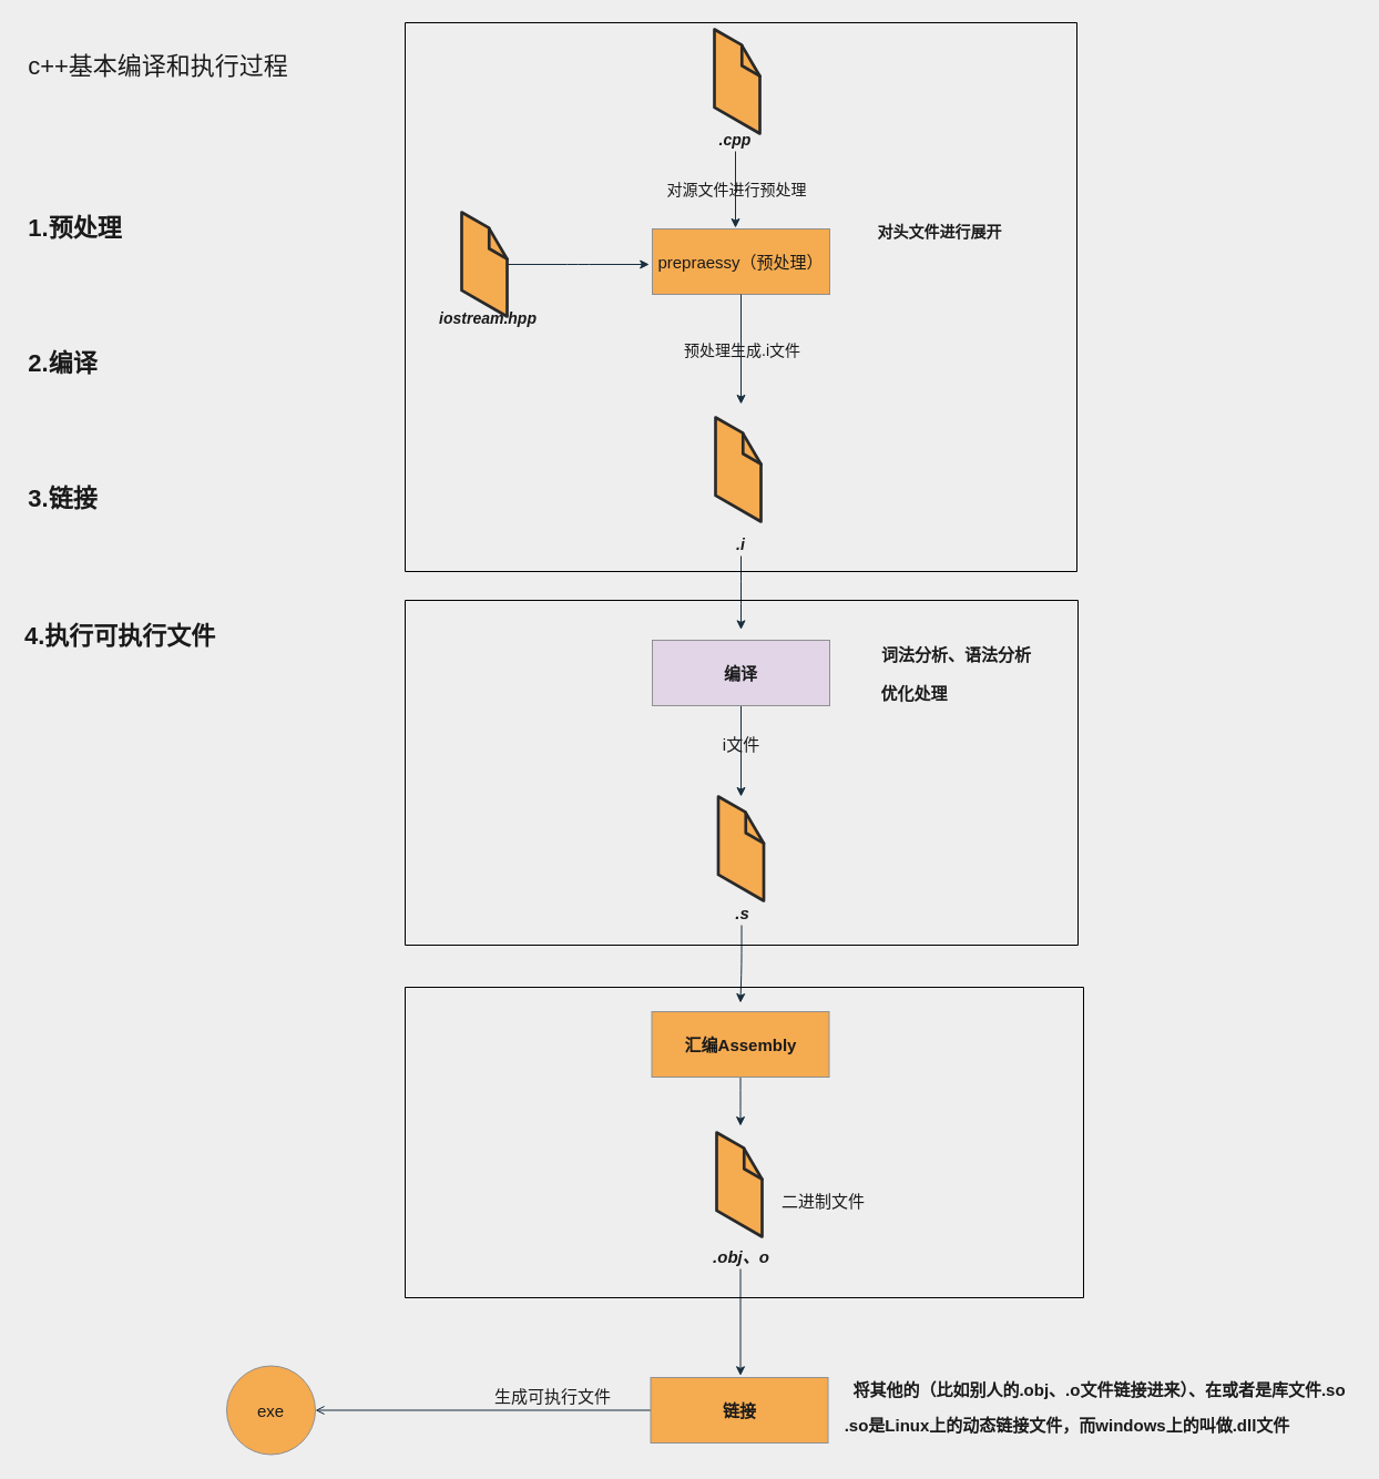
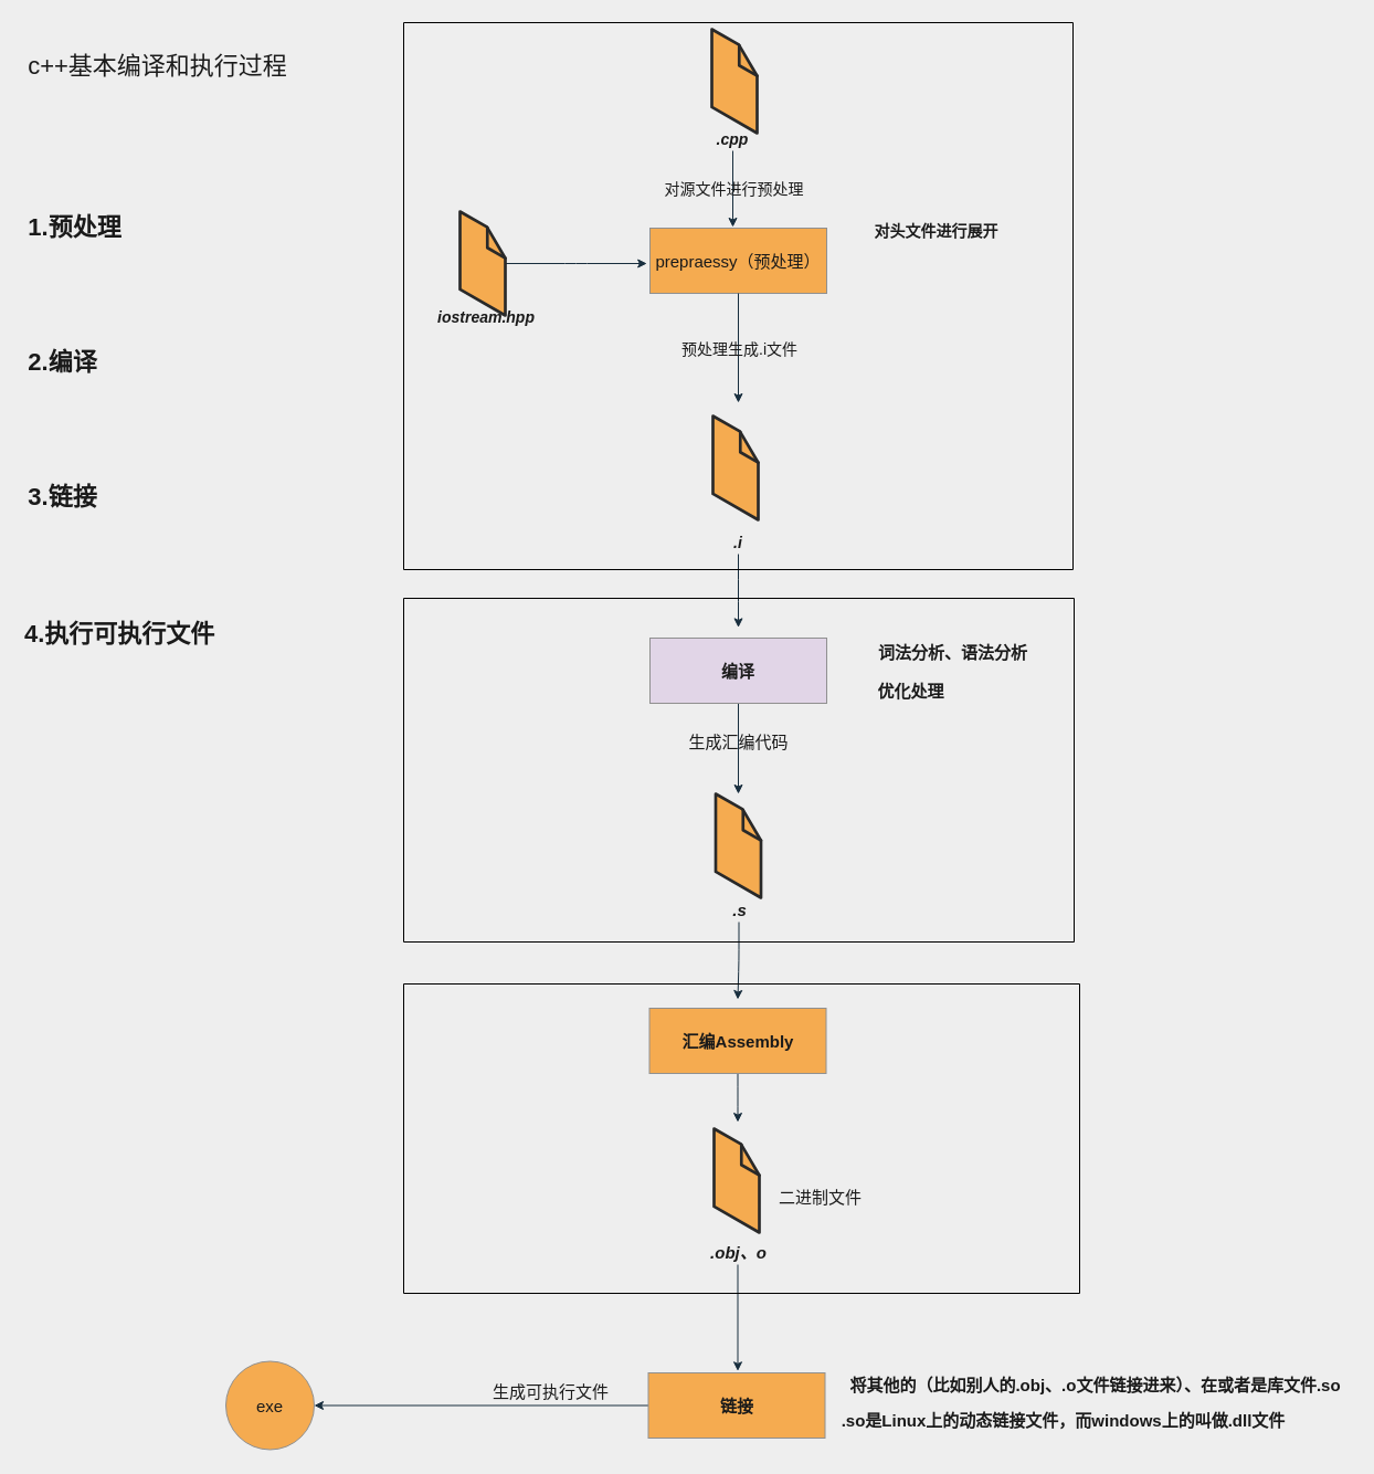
  <mxCell id="0" />
  <mxCell id="1" parent="0" />
  <mxCell id="2" value="&lt;font style=&quot;font-size: 22px&quot;&gt;c++基本编译和执行过程&lt;/font&gt;" style="text;html=1;align=center;verticalAlign=middle;resizable=0;points=[];autosize=1;strokeColor=none;fillColor=none;fontColor=#1A1A1A;" parent="1" vertex="1"><mxGeometry x="20" y="49" width="244" height="22" as="geometry" /></mxCell>
  <mxCell id="3" value="&lt;span style=&quot;font-weight: 700&quot;&gt;1.预处理&lt;/span&gt;" style="text;html=1;align=center;verticalAlign=middle;resizable=0;points=[];autosize=1;strokeColor=none;fillColor=none;fontSize=22;fontColor=#1A1A1A;" parent="1" vertex="1"><mxGeometry x="20" y="191" width="94" height="30" as="geometry" /></mxCell>
  <mxCell id="4" value="&lt;span style=&quot;font-weight: 700&quot;&gt;2.编译&lt;/span&gt;" style="text;html=1;align=center;verticalAlign=middle;resizable=0;points=[];autosize=1;strokeColor=none;fillColor=none;fontSize=22;fontColor=#1A1A1A;" parent="1" vertex="1"><mxGeometry x="20" y="313" width="72" height="30" as="geometry" /></mxCell>
  <mxCell id="5" value="&lt;span style=&quot;font-weight: 700&quot;&gt;3.链接&lt;/span&gt;" style="text;html=1;align=center;verticalAlign=middle;resizable=0;points=[];autosize=1;strokeColor=none;fillColor=none;fontSize=22;fontColor=#1A1A1A;" parent="1" vertex="1"><mxGeometry x="20" y="435" width="72" height="30" as="geometry" /></mxCell>
  <mxCell id="6" value="&lt;span style=&quot;color: rgb(26 , 26 , 26) ; font-family: &amp;#34;helvetica&amp;#34; ; font-size: 22px ; font-style: normal ; font-weight: 700 ; letter-spacing: normal ; text-align: center ; text-indent: 0px ; text-transform: none ; word-spacing: 0px ; display: inline ; float: none&quot;&gt;4.执行可执行文件&lt;/span&gt;" style="text;whiteSpace=wrap;html=1;fontSize=22;fontColor=#1A1A1A;" parent="1" vertex="1"><mxGeometry x="20" y="554" width="187.2" height="28" as="geometry" /></mxCell>
  <mxCell id="7" value="" style="verticalLabelPosition=bottom;html=1;verticalAlign=top;strokeWidth=1;align=center;outlineConnect=0;dashed=0;outlineConnect=0;shape=mxgraph.aws3d.file;aspect=fixed;strokeColor=#292929;rounded=0;labelBackgroundColor=none;sketch=0;fontSize=22;fontColor=#1A1A1A;fillColor=#F5AB50;" parent="1" vertex="1"><mxGeometry x="644" y="26" width="41.01" height="94" as="geometry" /></mxCell>
  <mxCell id="8" value="&lt;font style=&quot;font-size: 14px&quot;&gt;&lt;b&gt;&lt;i&gt;.cpp&lt;/i&gt;&lt;/b&gt;&lt;/font&gt;" style="text;html=1;strokeColor=none;fillColor=none;align=center;verticalAlign=middle;whiteSpace=wrap;rounded=0;labelBackgroundColor=none;sketch=0;fontSize=22;fontColor=#1A1A1A;" parent="1" vertex="1"><mxGeometry x="641.01" y="112" width="44" height="24" as="geometry" /></mxCell>
  <mxCell id="9" style="edgeStyle=orthogonalEdgeStyle;curved=0;rounded=1;sketch=0;orthogonalLoop=1;jettySize=auto;html=1;fontSize=14;fontColor=#1A1A1A;strokeColor=#182E3E;" parent="1" source="10" edge="1"><mxGeometry relative="1" as="geometry"><mxPoint x="585.2" y="238" as="targetPoint" /></mxGeometry></mxCell>
  <mxCell id="10" value="" style="verticalLabelPosition=bottom;html=1;verticalAlign=top;strokeWidth=1;align=center;outlineConnect=0;dashed=0;outlineConnect=0;shape=mxgraph.aws3d.file;aspect=fixed;strokeColor=#292929;rounded=0;labelBackgroundColor=none;sketch=0;fontSize=22;fontColor=#1A1A1A;fillColor=#F5AB50;" parent="1" vertex="1"><mxGeometry x="416" y="191" width="41.01" height="94" as="geometry" /></mxCell>
  <mxCell id="11" value="&lt;font style=&quot;font-size: 14px&quot;&gt;&lt;b&gt;&lt;i&gt;iostream.hpp&lt;/i&gt;&lt;/b&gt;&lt;br&gt;&lt;/font&gt;" style="text;html=1;strokeColor=none;fillColor=none;align=center;verticalAlign=middle;whiteSpace=wrap;rounded=0;labelBackgroundColor=none;sketch=0;fontSize=22;fontColor=#1A1A1A;" parent="1" vertex="1"><mxGeometry x="418" y="273" width="44" height="24" as="geometry" /></mxCell>
  <mxCell id="12" value="&lt;font style=&quot;font-size: 15px&quot;&gt;prepraessy（预处理）&lt;/font&gt;" style="rounded=0;whiteSpace=wrap;html=1;labelBackgroundColor=none;sketch=0;fontSize=14;fontColor=#1A1A1A;strokeColor=#909090;fillColor=#F5AB50;" parent="1" vertex="1"><mxGeometry x="588" y="206" width="160" height="59" as="geometry" /></mxCell>
  <mxCell id="13" value="&lt;b&gt;对头文件进行展开&lt;/b&gt;" style="text;html=1;align=center;verticalAlign=middle;resizable=0;points=[];autosize=1;strokeColor=none;fillColor=none;fontSize=14;fontColor=#1A1A1A;" parent="1" vertex="1"><mxGeometry x="786" y="198" width="122" height="21" as="geometry" /></mxCell>
  <mxCell id="14" value="" style="endArrow=classic;html=1;rounded=1;sketch=0;fontSize=14;fontColor=#1A1A1A;strokeColor=#182E3E;curved=0;exitX=0.5;exitY=1;exitDx=0;exitDy=0;" parent="1" source="8" edge="1"><mxGeometry relative="1" as="geometry"><mxPoint x="587" y="256" as="sourcePoint" /><mxPoint x="663" y="205" as="targetPoint" /></mxGeometry></mxCell>
  <mxCell id="15" value="对源文件进行预处理" style="edgeLabel;resizable=0;html=1;align=center;verticalAlign=middle;rounded=0;labelBackgroundColor=none;sketch=0;fontSize=14;fontColor=#1A1A1A;strokeColor=#909090;fillColor=#F5AB50;" parent="14" connectable="0" vertex="1"><mxGeometry relative="1" as="geometry" /></mxCell>
  <mxCell id="16" value="" style="endArrow=classic;html=1;rounded=1;sketch=0;fontSize=14;fontColor=#1A1A1A;strokeColor=#182E3E;curved=0;exitX=0.5;exitY=1;exitDx=0;exitDy=0;" parent="1" source="12" edge="1"><mxGeometry relative="1" as="geometry"><mxPoint x="587" y="256" as="sourcePoint" /><mxPoint x="668" y="364" as="targetPoint" /></mxGeometry></mxCell>
  <mxCell id="17" value="预处理生成.i文件" style="edgeLabel;resizable=0;html=1;align=center;verticalAlign=middle;rounded=0;labelBackgroundColor=none;sketch=0;fontSize=14;fontColor=#1A1A1A;strokeColor=#909090;fillColor=#F5AB50;" parent="16" connectable="0" vertex="1"><mxGeometry relative="1" as="geometry" /></mxCell>
  <mxCell id="18" value="" style="verticalLabelPosition=bottom;html=1;verticalAlign=top;strokeWidth=1;align=center;outlineConnect=0;dashed=0;outlineConnect=0;shape=mxgraph.aws3d.file;aspect=fixed;strokeColor=#292929;rounded=0;labelBackgroundColor=none;sketch=0;fontSize=22;fontColor=#1A1A1A;fillColor=#F5AB50;" parent="1" vertex="1"><mxGeometry x="645" y="376" width="41.01" height="94" as="geometry" /></mxCell>
  <mxCell id="19" style="edgeStyle=orthogonalEdgeStyle;curved=0;rounded=1;sketch=0;orthogonalLoop=1;jettySize=auto;html=1;fontSize=14;fontColor=#1A1A1A;strokeColor=#182E3E;" parent="1" source="20" edge="1"><mxGeometry relative="1" as="geometry"><mxPoint x="668" y="567.4" as="targetPoint" /></mxGeometry></mxCell>
  <mxCell id="20" value="&lt;font style=&quot;font-size: 14px&quot;&gt;&lt;i&gt;&lt;b&gt;.i&lt;/b&gt;&lt;/i&gt;&lt;br&gt;&lt;/font&gt;" style="text;html=1;strokeColor=none;fillColor=none;align=center;verticalAlign=middle;whiteSpace=wrap;rounded=0;labelBackgroundColor=none;sketch=0;fontSize=22;fontColor=#1A1A1A;" parent="1" vertex="1"><mxGeometry x="646" y="477" width="44" height="24" as="geometry" /></mxCell>
  <mxCell id="21" style="edgeStyle=orthogonalEdgeStyle;curved=0;rounded=1;sketch=0;orthogonalLoop=1;jettySize=auto;html=1;fontSize=15;fontColor=#1A1A1A;strokeColor=#182E3E;" parent="1" source="22" target="25" edge="1"><mxGeometry relative="1" as="geometry"><mxPoint x="668" y="685" as="targetPoint" /></mxGeometry></mxCell>
  <mxCell id="22" value="&lt;font style=&quot;font-size: 15px&quot;&gt;&lt;b&gt;编译&lt;/b&gt;&lt;/font&gt;" style="rounded=0;whiteSpace=wrap;html=1;labelBackgroundColor=none;sketch=0;fontSize=14;fontColor=#1A1A1A;strokeColor=#909090;fillColor=#e1d5e7;" parent="1" vertex="1"><mxGeometry x="588" y="577" width="160" height="59" as="geometry" /></mxCell>
  <mxCell id="23" value="&lt;b&gt;词法分析、语法分析&lt;/b&gt;" style="text;html=1;align=center;verticalAlign=middle;resizable=0;points=[];autosize=1;strokeColor=none;fillColor=none;fontSize=15;fontColor=#1A1A1A;" parent="1" vertex="1"><mxGeometry x="789" y="579" width="145" height="22" as="geometry" /></mxCell>
  <mxCell id="24" value="&lt;b&gt;优化处理&lt;/b&gt;" style="text;html=1;align=center;verticalAlign=middle;resizable=0;points=[];autosize=1;strokeColor=none;fillColor=none;fontSize=15;fontColor=#1A1A1A;" parent="1" vertex="1"><mxGeometry x="789" y="614" width="70" height="22" as="geometry" /></mxCell>
  <mxCell id="25" value="" style="verticalLabelPosition=bottom;html=1;verticalAlign=top;strokeWidth=1;align=center;outlineConnect=0;dashed=0;outlineConnect=0;shape=mxgraph.aws3d.file;aspect=fixed;strokeColor=#292929;rounded=0;labelBackgroundColor=none;sketch=0;fontSize=22;fontColor=#1A1A1A;fillColor=#F5AB50;" parent="1" vertex="1"><mxGeometry x="647.49" y="718" width="41.01" height="94" as="geometry" /></mxCell>
  <mxCell id="26" style="edgeStyle=orthogonalEdgeStyle;curved=0;rounded=1;sketch=0;orthogonalLoop=1;jettySize=auto;html=1;fontSize=15;fontColor=#1A1A1A;strokeColor=#182E3E;" parent="1" source="27" edge="1"><mxGeometry relative="1" as="geometry"><mxPoint x="667.5" y="904" as="targetPoint" /></mxGeometry></mxCell>
  <mxCell id="27" value="&lt;b&gt;&lt;i&gt;.s&lt;/i&gt;&lt;/b&gt;" style="text;html=1;align=center;verticalAlign=middle;resizable=0;points=[];autosize=1;strokeColor=none;fillColor=none;fontSize=15;fontColor=#1A1A1A;" parent="1" vertex="1"><mxGeometry x="657" y="812" width="23" height="22" as="geometry" /></mxCell>
- <mxCell id="28" value="i文件" style="text;html=1;align=center;verticalAlign=middle;resizable=0;points=[];autosize=1;strokeColor=none;fillColor=none;fontSize=15;fontColor=#1A1A1A;" parent="1" vertex="1"><mxGeometry x="617.5" y="660" width="100" height="22" as="geometry" /></mxCell>
+ <mxCell id="28" value="生成汇编代码" style="text;html=1;align=center;verticalAlign=middle;resizable=0;points=[];autosize=1;strokeColor=none;fillColor=none;fontSize=15;fontColor=#1A1A1A;" parent="1" vertex="1"><mxGeometry x="617.5" y="660" width="100" height="22" as="geometry" /></mxCell>
  <mxCell id="29" style="edgeStyle=orthogonalEdgeStyle;curved=0;rounded=1;sketch=0;orthogonalLoop=1;jettySize=auto;html=1;fontSize=15;fontColor=#1A1A1A;strokeColor=#182E3E;" parent="1" source="30" edge="1"><mxGeometry relative="1" as="geometry"><mxPoint x="667.5" y="1015.059" as="targetPoint" /></mxGeometry></mxCell>
  <mxCell id="30" value="&lt;span style=&quot;font-size: 15px&quot;&gt;&lt;b&gt;汇编Assembly&lt;/b&gt;&lt;/span&gt;" style="rounded=0;whiteSpace=wrap;html=1;labelBackgroundColor=none;sketch=0;fontSize=14;fontColor=#1A1A1A;strokeColor=#909090;fillColor=#F5AB50;" parent="1" vertex="1"><mxGeometry x="587.5" y="912" width="160" height="59" as="geometry" /></mxCell>
  <mxCell id="31" value="" style="verticalLabelPosition=bottom;html=1;verticalAlign=top;strokeWidth=1;align=center;outlineConnect=0;dashed=0;outlineConnect=0;shape=mxgraph.aws3d.file;aspect=fixed;strokeColor=#292929;rounded=0;labelBackgroundColor=none;sketch=0;fontSize=22;fontColor=#1A1A1A;fillColor=#F5AB50;" parent="1" vertex="1"><mxGeometry x="646" y="1021" width="41.01" height="94" as="geometry" /></mxCell>
  <mxCell id="32" style="edgeStyle=orthogonalEdgeStyle;curved=0;rounded=1;sketch=0;orthogonalLoop=1;jettySize=auto;html=1;fontSize=15;fontColor=#1A1A1A;strokeColor=#182E3E;" parent="1" source="33" edge="1"><mxGeometry relative="1" as="geometry"><mxPoint x="667.5" y="1240.32" as="targetPoint" /></mxGeometry></mxCell>
  <mxCell id="33" value="&lt;b&gt;&lt;i&gt;.obj、o&lt;/i&gt;&lt;/b&gt;" style="text;html=1;align=center;verticalAlign=middle;resizable=0;points=[];autosize=1;strokeColor=none;fillColor=none;fontSize=15;fontColor=#1A1A1A;" parent="1" vertex="1"><mxGeometry x="637.5" y="1122" width="61" height="22" as="geometry" /></mxCell>
  <mxCell id="34" value="二进制文件" style="text;html=1;align=center;verticalAlign=middle;resizable=0;points=[];autosize=1;strokeColor=none;fillColor=none;fontSize=15;fontColor=#1A1A1A;" parent="1" vertex="1"><mxGeometry x="699" y="1072" width="85" height="22" as="geometry" /></mxCell>
- <mxCell id="35" style="edgeStyle=orthogonalEdgeStyle;curved=0;rounded=1;sketch=0;orthogonalLoop=1;jettySize=auto;html=1;fontSize=15;fontColor=#1A1A1A;strokeColor=#182E3E;endArrow=open;" parent="1" source="36" target="39" edge="1"><mxGeometry relative="1" as="geometry"><mxPoint x="389.778" y="1271.5" as="targetPoint" /></mxGeometry></mxCell>
+ <mxCell id="35" style="edgeStyle=orthogonalEdgeStyle;curved=0;rounded=1;sketch=0;orthogonalLoop=1;jettySize=auto;html=1;fontSize=15;fontColor=#1A1A1A;strokeColor=#182E3E;" parent="1" source="36" target="39" edge="1"><mxGeometry relative="1" as="geometry"><mxPoint x="389.778" y="1271.5" as="targetPoint" /></mxGeometry></mxCell>
  <mxCell id="36" value="&lt;font style=&quot;font-size: 15px&quot;&gt;&lt;b&gt;链接&lt;/b&gt;&lt;/font&gt;" style="rounded=0;whiteSpace=wrap;html=1;labelBackgroundColor=none;sketch=0;fontSize=14;fontColor=#1A1A1A;strokeColor=#909090;fillColor=#F5AB50;" parent="1" vertex="1"><mxGeometry x="586.5" y="1242" width="160" height="59" as="geometry" /></mxCell>
  <mxCell id="37" value="&lt;b&gt;将其他的（比如别人的.obj、.o文件链接进来）、在或者是库文件.so&lt;/b&gt;" style="text;html=1;align=center;verticalAlign=middle;resizable=0;points=[];autosize=1;strokeColor=none;fillColor=none;fontSize=15;fontColor=#1A1A1A;" parent="1" vertex="1"><mxGeometry x="760" y="1242" width="462" height="22" as="geometry" /></mxCell>
  <mxCell id="38" value="&lt;b&gt;.so是Linux上的动态链接文件，而windows上的叫做.dll文件&lt;/b&gt;" style="text;html=1;align=center;verticalAlign=middle;resizable=0;points=[];autosize=1;strokeColor=none;fillColor=none;fontSize=15;fontColor=#1A1A1A;" parent="1" vertex="1"><mxGeometry x="756" y="1274" width="412" height="22" as="geometry" /></mxCell>
  <mxCell id="39" value="exe" style="ellipse;whiteSpace=wrap;html=1;aspect=fixed;rounded=0;labelBackgroundColor=none;sketch=0;fontSize=15;fontColor=#1A1A1A;strokeColor=#909090;fillColor=#F5AB50;" parent="1" vertex="1"><mxGeometry x="203.998" y="1231.5" width="80" height="80" as="geometry" /></mxCell>
  <mxCell id="40" value="生成可执行文件" style="text;html=1;align=center;verticalAlign=middle;resizable=0;points=[];autosize=1;strokeColor=none;fillColor=none;fontSize=15;fontColor=#1A1A1A;" parent="1" vertex="1"><mxGeometry x="440" y="1248" width="115" height="22" as="geometry" /></mxCell>
  <mxCell id="41" value="" style="swimlane;startSize=0;" vertex="1" parent="1"><mxGeometry x="365" y="20" width="606" height="495" as="geometry" /></mxCell>
  <mxCell id="42" value="" style="swimlane;startSize=0;" vertex="1" parent="1"><mxGeometry x="365" y="541" width="607" height="311" as="geometry" /></mxCell>
  <mxCell id="43" value="" style="swimlane;startSize=0;" vertex="1" parent="1"><mxGeometry x="365" y="890" width="612" height="280" as="geometry" /></mxCell>
